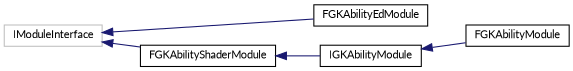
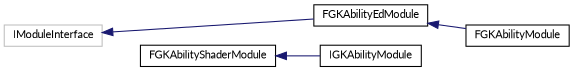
  digraph {
    fontname=Lato
    rankdir=LR
    node [color=black fillcolor=white fontname=Lato fontsize=10 shape=record style=filled]
    edge [color=midnightblue dir=back fontname=Lato fontsize=10 labelfontname=Helvetica labelfontsize=10 style=solid]
    n1 [color=grey75 height=0.2 label=IModuleInterface width=0.4]
    n2 [height=0.2 label=FGKAbilityEdModule width=0.4]
    n3 [height=0.2 label=FGKAbilityShaderModule width=0.4]
    n4 [height=0.2 label=IGKAbilityModule width=0.4]
    n5 [height=0.2 label=FGKAbilityModule width=0.4]
    n1 -> n2
-   n1 -> n3
    n3 -> n4
-   n4 -> n5
+   n2 -> n5
  }
